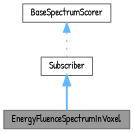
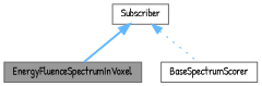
  digraph {
    fontname="Patrick Hand"
    node [color=gray40 fillcolor=white fontname="Patrick Hand" fontsize=10 shape=box style=filled]
    edge [color=steelblue1 dir=back fontname="Patrick Hand" fontsize=10 labelfontname=Helvetica labelfontsize=10]
    n1 [fillcolor=grey60 fontcolor=black height=0.2 label=EnergyFluenceSpectrumInVoxel width=0.4]
    n2 [height=0.2 label=BaseSpectrumScorer width=0.4]
    n3 [height=0.2 label=Subscriber width=0.4]
    n3 -> n1 [style=bold]
-   n2 -> n3 [style=dotted]
+   n3 -> n2 [style=dotted]
  }
